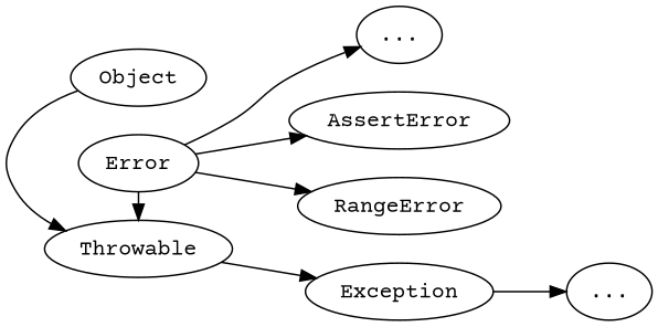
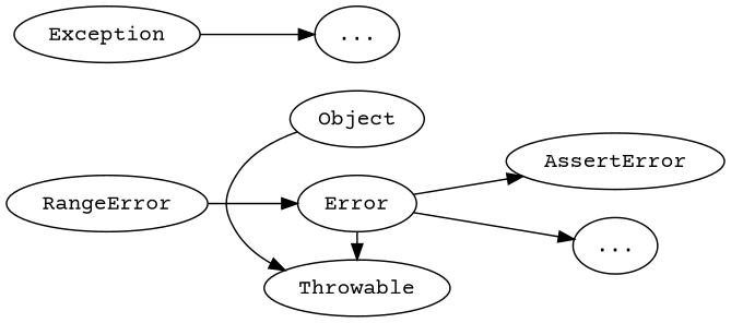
  digraph {
    fontname="Courier Prime"
    rankdir=LR
    node [fontname="Courier Prime"]
    edge [fontname="Courier Prime"]
    Object
    Throwable
    Error
    Exception
    AssertError
    RangeError
    n7 [label="..."]
    n8 [label="..."]
    subgraph sub_1 {
      rank=same
      Object
      Throwable
      Error
    }
    Object -> Throwable
-   Throwable -> Exception
    Error -> Throwable
    Error -> AssertError
-   Error -> RangeError
+   RangeError -> Error
    Error -> n7
    Exception -> n8
  }
